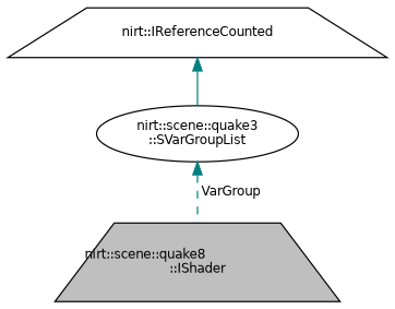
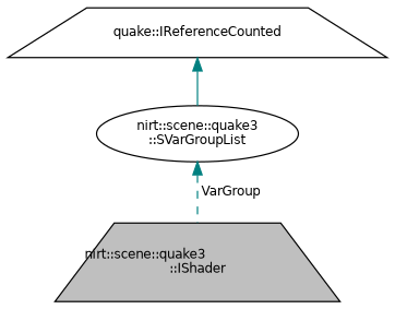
  digraph {
    node [color=black fillcolor=white fontname=Helvetica fontsize=10 shape=trapezium style=filled]
    edge [color=teal dir=back fontname=Helvetica fontsize=10 labelfontname=Helvetica labelfontsize=10]
-   n1 [fillcolor=grey75 fontcolor=black height=0.2 label="nirt::scene::quake8\l::IShader" width=0.4]
+   n1 [fillcolor=grey75 fontcolor=black height=0.2 label="nirt::scene::quake3\l::IShader" width=0.4]
    n2 [height=0.2 label="nirt::scene::quake3\l::SVarGroupList" shape=ellipse width=0.4]
-   n3 [height=0.2 label="nirt::IReferenceCounted" width=0.4]
+   n3 [height=0.2 label="quake::IReferenceCounted" width=0.4]
    n2 -> n1 [label=" VarGroup" style=dashed]
    n3 -> n2 [style=solid]
  }
